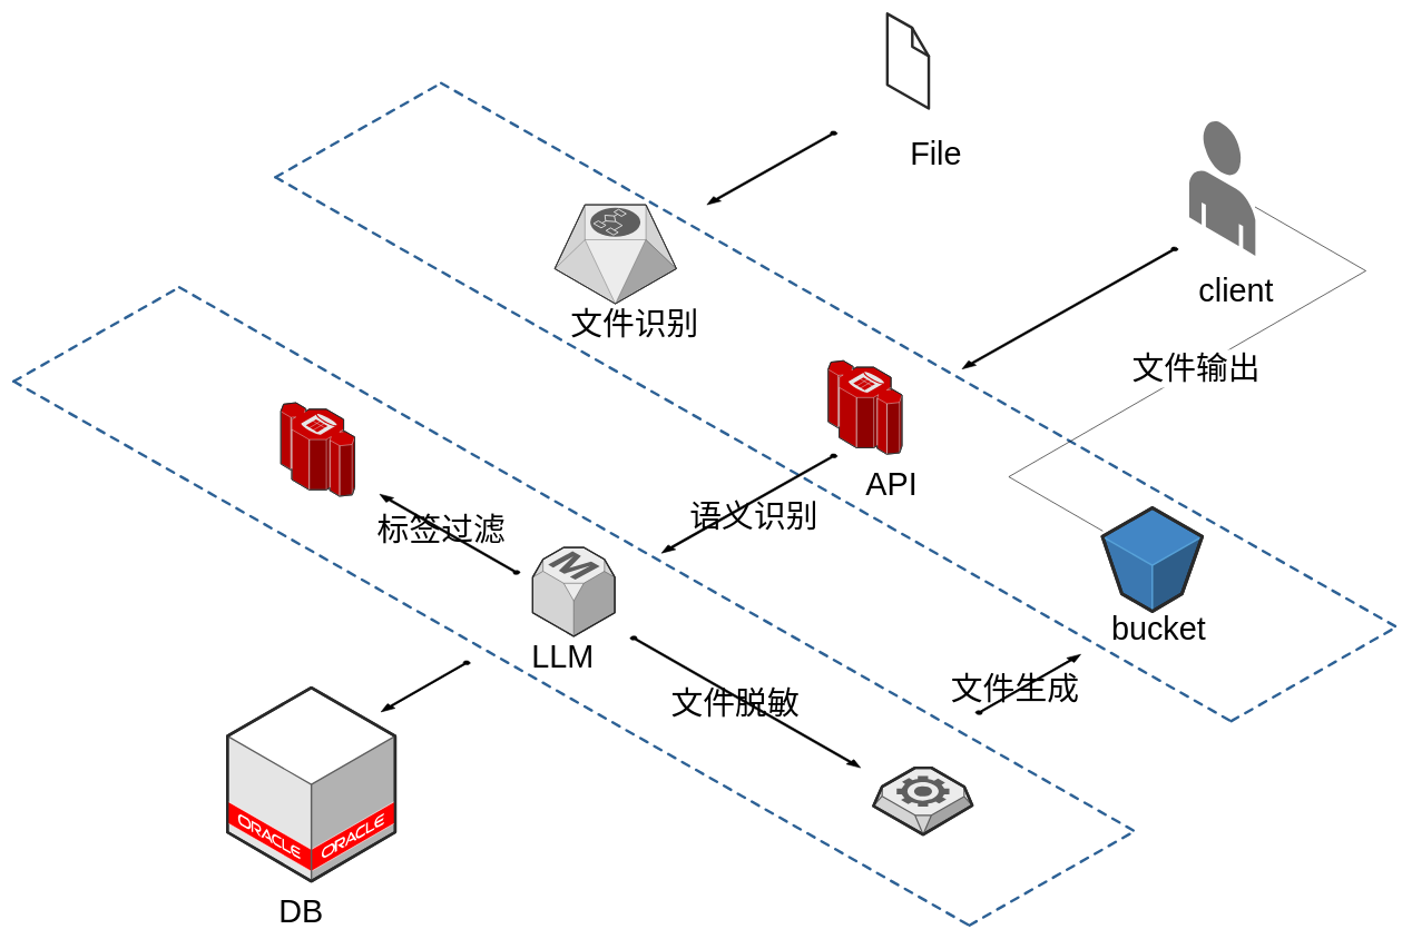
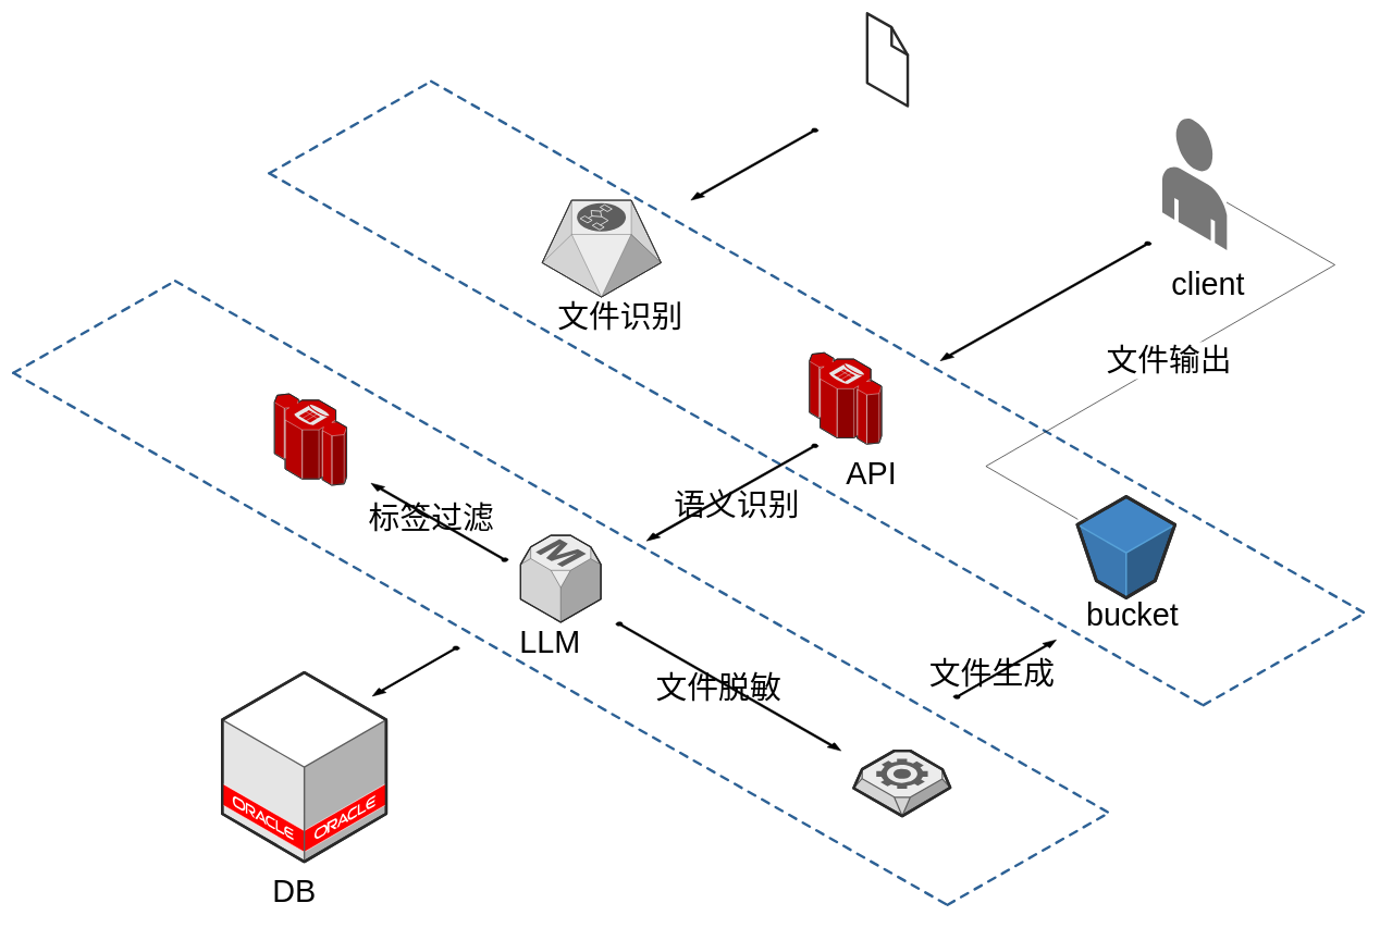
  <mxCell id="0" />
  <mxCell id="1" parent="0" />
  <mxCell id="2" value="" style="verticalLabelPosition=bottom;html=1;verticalAlign=top;strokeWidth=1;dashed=0;shape=mxgraph.aws3d.workflowService;fillColor=#ECECEC;strokeColor=#5E5E5E;aspect=fixed;rounded=1;shadow=0;comic=0;fontSize=12" parent="1" vertex="1"><mxGeometry x="830" y="306.3" width="182.2" height="148.4" as="geometry" /></mxCell>
  <mxCell id="3" value="" style="verticalLabelPosition=bottom;html=1;verticalAlign=top;strokeWidth=1;dashed=0;shape=mxgraph.aws3d.redshift;fillColor=#CC0000;strokeColor=#E6E6E6;aspect=fixed;rounded=1;shadow=0;comic=0;fontSize=12" parent="1" vertex="1"><mxGeometry x="1239.47" y="540" width="110.53" height="140" as="geometry" /></mxCell>
  <mxCell id="4" value="" style="verticalLabelPosition=bottom;html=1;verticalAlign=top;strokeWidth=1;dashed=0;shape=mxgraph.aws3d.arrowSW;fillColor=#000000;aspect=fixed;rounded=1;shadow=0;comic=0;fontFamily=Verdana;fontSize=12" parent="1" vertex="1"><mxGeometry x="1058" y="196.3" width="195" height="110" as="geometry" /></mxCell>
  <mxCell id="5" value="" style="verticalLabelPosition=bottom;html=1;verticalAlign=top;strokeWidth=1;dashed=0;shape=mxgraph.aws3d.rdsMaster;fillColor=#ECECEC;strokeColor=#5E5E5E;aspect=fixed;rounded=1;shadow=0;comic=0;fontFamily=Verdana;fontSize=12" parent="1" vertex="1"><mxGeometry x="797" y="820" width="123" height="133" as="geometry" /></mxCell>
  <mxCell id="6" value="" style="verticalLabelPosition=bottom;html=1;verticalAlign=top;strokeWidth=1;dashed=0;shape=mxgraph.aws3d.dashedArrowlessEdge;aspect=fixed;rounded=1;shadow=0;comic=0;fontFamily=Verdana;fontSize=12" parent="1" vertex="1"><mxGeometry x="660" y="124" width="1432" height="816" as="geometry" /></mxCell>
  <mxCell id="7" value="" style="verticalLabelPosition=bottom;html=1;verticalAlign=top;strokeWidth=1;dashed=0;shape=mxgraph.aws3d.dashedArrowlessEdge;aspect=fixed;rounded=1;shadow=0;comic=0;fontFamily=Verdana;fontSize=12" parent="1" vertex="1"><mxGeometry x="412" y="265" width="1432" height="816" as="geometry" /></mxCell>
  <mxCell id="8" value="" style="verticalLabelPosition=bottom;html=1;verticalAlign=top;strokeWidth=1;dashed=0;shape=mxgraph.aws3d.dashedArrowlessEdge;fillColor=#000000;aspect=fixed;rounded=1;shadow=0;comic=0;fontFamily=Verdana;fontSize=12;fontColor=#000000;flipV=1;" parent="1" vertex="1"><mxGeometry x="412" y="124" width="248" height="141" as="geometry" /></mxCell>
  <mxCell id="9" value="" style="verticalLabelPosition=bottom;html=1;verticalAlign=top;strokeWidth=1;dashed=0;shape=mxgraph.aws3d.dashedArrowlessEdge;aspect=fixed;rounded=1;shadow=0;comic=0;fontFamily=Verdana;fontSize=12;flipV=1;" parent="1" vertex="1"><mxGeometry x="1843" y="940" width="245.49" height="140" as="geometry" /></mxCell>
  <mxCell id="10" value="" style="verticalLabelPosition=bottom;html=1;verticalAlign=top;strokeWidth=1;align=center;outlineConnect=0;dashed=0;outlineConnect=0;shape=mxgraph.aws3d.file;aspect=fixed;strokeColor=#292929;" vertex="1" parent="1"><mxGeometry x="1328" y="20" width="62" height="142.12" as="geometry" /></mxCell>
- <mxCell id="11" value="&lt;span style=&quot;font-size: 48px;&quot;&gt;File&lt;/span&gt;" style="text;strokeColor=none;align=center;fillColor=none;html=1;verticalAlign=middle;whiteSpace=wrap;rounded=0;" vertex="1" parent="1"><mxGeometry x="1305.5" y="215" width="190" height="30" as="geometry" /></mxCell>
  <mxCell id="12" value="" style="verticalLabelPosition=bottom;html=1;verticalAlign=top;strokeWidth=1;dashed=0;shape=mxgraph.aws3d.arrowSW;fillColor=#000000;aspect=fixed;rounded=1;shadow=0;comic=0;fontFamily=Verdana;fontSize=12" vertex="1" parent="1"><mxGeometry x="1440" y="370" width="323.26" height="182.36" as="geometry" /></mxCell>
  <mxCell id="13" value="&lt;font style=&quot;font-size: 48px;&quot;&gt;client&lt;/font&gt;" style="text;html=1;align=center;verticalAlign=middle;resizable=0;points=[];autosize=1;strokeColor=none;fillColor=none;" vertex="1" parent="1"><mxGeometry x="1780" y="400" width="140" height="70" as="geometry" /></mxCell>
  <mxCell id="14" value="" style="verticalLabelPosition=bottom;html=1;verticalAlign=top;strokeWidth=1;align=center;outlineConnect=0;dashed=0;outlineConnect=0;shape=mxgraph.aws3d.end_user;strokeColor=none;fillColor=#777777;aspect=fixed;" vertex="1" parent="1"><mxGeometry x="1780" y="179.77" width="99" height="202.97" as="geometry" /></mxCell>
  <mxCell id="15" value="" style="verticalLabelPosition=bottom;html=1;verticalAlign=top;strokeWidth=1;align=center;outlineConnect=0;dashed=0;outlineConnect=0;shape=mxgraph.aws3d.s3Bucket;fillColor=#4286c5;strokeColor=#57A2D8;aspect=fixed;fontFamily=Helvetica;fontSize=12;fontColor=default;autosize=1;resizable=1;movable=1;rotatable=1;deletable=1;editable=1;locked=0;connectable=1;" vertex="1" parent="1"><mxGeometry x="1650" y="760.5" width="149.41" height="155" as="geometry" /></mxCell>
  <mxCell id="16" style="edgeStyle=orthogonalEdgeStyle;rounded=0;orthogonalLoop=1;jettySize=auto;html=1;exitX=0.5;exitY=1;exitDx=0;exitDy=0;fontFamily=Helvetica;fontSize=12;fontColor=default;autosize=1;resizable=0;" edge="1" parent="1"><mxGeometry relative="1" as="geometry"><mxPoint x="1040.62" y="513.83" as="sourcePoint" /><mxPoint x="1040.62" y="513.83" as="targetPoint" /></mxGeometry></mxCell>
  <mxCell id="17" value="&lt;span style=&quot;font-size: 48px;&quot;&gt;API&lt;/span&gt;" style="text;strokeColor=none;align=center;fillColor=none;html=1;verticalAlign=middle;whiteSpace=wrap;rounded=0;" vertex="1" parent="1"><mxGeometry x="1260" y="700" width="149" height="50" as="geometry" /></mxCell>
  <mxCell id="18" value="&lt;span style=&quot;font-size: 48px;&quot;&gt;文件识别&lt;/span&gt;" style="text;strokeColor=none;align=center;fillColor=none;html=1;verticalAlign=middle;whiteSpace=wrap;rounded=0;" vertex="1" parent="1"><mxGeometry x="830" y="480" width="240" height="10" as="geometry" /></mxCell>
  <mxCell id="19" value="" style="verticalLabelPosition=bottom;html=1;verticalAlign=top;strokeWidth=1;dashed=0;shape=mxgraph.aws3d.arrowSW;fillColor=#000000;aspect=fixed;rounded=1;shadow=0;comic=0;fontFamily=Verdana;fontSize=12" vertex="1" parent="1"><mxGeometry x="990" y="680" width="263" height="148.37" as="geometry" /></mxCell>
  <mxCell id="20" value="" style="verticalLabelPosition=bottom;html=1;verticalAlign=top;strokeWidth=1;dashed=0;shape=mxgraph.aws3d.redshift;fillColor=#CC0000;strokeColor=#E6E6E6;aspect=fixed;rounded=1;shadow=0;comic=0;fontSize=12" vertex="1" parent="1"><mxGeometry x="420" y="603" width="110.53" height="140" as="geometry" /></mxCell>
  <mxCell id="21" value="&lt;span style=&quot;font-size: 48px;&quot;&gt;语义识别&lt;/span&gt;" style="text;strokeColor=none;align=center;fillColor=none;html=1;verticalAlign=middle;whiteSpace=wrap;rounded=0;" vertex="1" parent="1"><mxGeometry x="1023.5" y="743" width="209" height="60" as="geometry" /></mxCell>
  <mxCell id="22" value="" style="verticalLabelPosition=bottom;html=1;verticalAlign=top;strokeWidth=1;dashed=0;shape=mxgraph.aws3d.dashedArrowlessEdge;aspect=fixed;rounded=1;shadow=0;comic=0;fontFamily=Verdana;fontSize=12" vertex="1" parent="1"><mxGeometry x="268" y="430" width="1432" height="816" as="geometry" /></mxCell>
  <mxCell id="23" value="" style="verticalLabelPosition=bottom;html=1;verticalAlign=top;strokeWidth=1;dashed=0;shape=mxgraph.aws3d.dashedArrowlessEdge;aspect=fixed;rounded=1;shadow=0;comic=0;fontFamily=Verdana;fontSize=12" vertex="1" parent="1"><mxGeometry x="20" y="571" width="1432" height="816" as="geometry" /></mxCell>
  <mxCell id="24" value="" style="verticalLabelPosition=bottom;html=1;verticalAlign=top;strokeWidth=1;dashed=0;shape=mxgraph.aws3d.dashedArrowlessEdge;fillColor=#000000;aspect=fixed;rounded=1;shadow=0;comic=0;fontFamily=Verdana;fontSize=12;fontColor=#000000;flipV=1;" vertex="1" parent="1"><mxGeometry x="20" y="430" width="248" height="141" as="geometry" /></mxCell>
  <mxCell id="25" value="" style="verticalLabelPosition=bottom;html=1;verticalAlign=top;strokeWidth=1;dashed=0;shape=mxgraph.aws3d.dashedArrowlessEdge;aspect=fixed;rounded=1;shadow=0;comic=0;fontFamily=Verdana;fontSize=12;flipV=1;" vertex="1" parent="1"><mxGeometry x="1451" y="1246" width="245.49" height="140" as="geometry" /></mxCell>
  <mxCell id="26" style="edgeStyle=orthogonalEdgeStyle;rounded=0;orthogonalLoop=1;jettySize=auto;html=1;exitX=0.5;exitY=1;exitDx=0;exitDy=0;fontFamily=Helvetica;fontSize=12;fontColor=default;autosize=1;resizable=0;" edge="1" parent="1"><mxGeometry relative="1" as="geometry"><mxPoint x="648.62" y="819.83" as="sourcePoint" /><mxPoint x="648.62" y="819.83" as="targetPoint" /></mxGeometry></mxCell>
  <mxCell id="27" value="" style="verticalLabelPosition=bottom;html=1;verticalAlign=top;strokeWidth=1;align=center;outlineConnect=0;dashed=0;outlineConnect=0;shape=mxgraph.aws3d.arrowNW;fillColor=#000000;aspect=fixed;fontFamily=Helvetica;fontSize=12;fontColor=default;autosize=1;resizable=1;movable=1;rotatable=1;deletable=1;editable=1;locked=0;connectable=1;" vertex="1" parent="1"><mxGeometry x="568" y="740" width="210.01" height="120" as="geometry" /></mxCell>
  <mxCell id="28" value="" style="verticalLabelPosition=bottom;html=1;verticalAlign=top;strokeWidth=1;align=center;outlineConnect=0;dashed=0;outlineConnect=0;shape=mxgraph.aws3d.arrowSE;fillColor=#000000;aspect=fixed;fontFamily=Helvetica;fontSize=12;fontColor=default;autosize=1;resizable=1;movable=1;rotatable=1;deletable=1;editable=1;locked=0;connectable=1;" vertex="1" parent="1"><mxGeometry x="943" y="953" width="344.76" height="197" as="geometry" /></mxCell>
  <mxCell id="29" value="" style="verticalLabelPosition=bottom;html=1;verticalAlign=top;strokeWidth=1;align=center;outlineConnect=0;dashed=0;outlineConnect=0;shape=mxgraph.aws3d.worker;fillColor=#ECECEC;strokeColor=#5E5E5E;aspect=fixed;fontFamily=Helvetica;fontSize=12;fontColor=default;autosize=1;resizable=1;movable=1;rotatable=1;deletable=1;editable=1;locked=0;connectable=1;" vertex="1" parent="1"><mxGeometry x="1307.2" y="1150" width="148.01" height="100" as="geometry" /></mxCell>
  <mxCell id="30" value="&lt;font style=&quot;font-size: 48px;&quot;&gt;文件脱敏&lt;/font&gt;" style="text;html=1;align=center;verticalAlign=middle;resizable=0;points=[];autosize=1;strokeColor=none;fillColor=none;fontFamily=Helvetica;fontSize=12;fontColor=default;" vertex="1" parent="1"><mxGeometry x="990" y="1018" width="220" height="70" as="geometry" /></mxCell>
  <mxCell id="31" value="" style="verticalLabelPosition=bottom;html=1;verticalAlign=top;strokeWidth=1;align=center;outlineConnect=0;dashed=0;outlineConnect=0;shape=mxgraph.aws3d.oracleDataCenter;fillColor=#ffffff;strokeColor=#5E5E5E;aspect=fixed;fontFamily=Helvetica;fontSize=12;fontColor=default;autosize=1;resizable=1;movable=1;rotatable=1;deletable=1;editable=1;locked=0;connectable=1;" vertex="1" parent="1"><mxGeometry x="340" y="1030" width="251.21" height="290" as="geometry" /></mxCell>
  <mxCell id="32" value="&lt;font style=&quot;font-size: 48px;&quot;&gt;DB&lt;/font&gt;" style="text;html=1;align=center;verticalAlign=middle;resizable=0;points=[];autosize=1;strokeColor=none;fillColor=none;fontFamily=Helvetica;fontSize=12;fontColor=default;" vertex="1" parent="1"><mxGeometry x="405" y="1330" width="90" height="70" as="geometry" /></mxCell>
  <mxCell id="33" value="" style="verticalLabelPosition=bottom;html=1;verticalAlign=top;strokeWidth=1;align=center;outlineConnect=0;dashed=0;outlineConnect=0;shape=mxgraph.aws3d.arrowSW;fillColor=#000000;aspect=fixed;fontFamily=Helvetica;fontSize=12;fontColor=default;autosize=1;resizable=1;movable=1;rotatable=1;deletable=1;editable=1;locked=0;connectable=1;" vertex="1" parent="1"><mxGeometry x="570" y="990" width="133.5" height="76.28" as="geometry" /></mxCell>
  <mxCell id="34" value="&lt;font style=&quot;font-size: 48px;&quot;&gt;LLM&lt;/font&gt;" style="text;html=1;align=center;verticalAlign=middle;resizable=0;points=[];autosize=1;strokeColor=none;fillColor=none;fontFamily=Helvetica;fontSize=12;fontColor=default;" vertex="1" parent="1"><mxGeometry x="782" y="948" width="120" height="70" as="geometry" /></mxCell>
  <mxCell id="35" value="&lt;span style=&quot;font-size: 48px;&quot;&gt;标签过滤&lt;/span&gt;" style="text;html=1;align=center;verticalAlign=middle;resizable=0;points=[];autosize=1;strokeColor=none;fillColor=none;fontFamily=Helvetica;fontSize=12;fontColor=default;" vertex="1" parent="1"><mxGeometry x="550" y="758.37" width="220" height="70" as="geometry" /></mxCell>
  <mxCell id="36" value="" style="verticalLabelPosition=bottom;html=1;verticalAlign=top;strokeWidth=1;align=center;outlineConnect=0;dashed=0;outlineConnect=0;shape=mxgraph.aws3d.arrowNE;fillColor=#000000;aspect=fixed;fontFamily=Helvetica;fontSize=12;fontColor=default;autosize=1;resizable=1;movable=1;rotatable=1;deletable=1;editable=1;locked=0;connectable=1;" vertex="1" parent="1"><mxGeometry x="1460" y="980" width="157.5" height="90" as="geometry" /></mxCell>
  <mxCell id="37" value="&lt;font style=&quot;font-size: 48px;&quot;&gt;文件生成&lt;/font&gt;" style="text;html=1;align=center;verticalAlign=middle;resizable=0;points=[];autosize=1;strokeColor=none;fillColor=none;fontFamily=Helvetica;fontSize=12;fontColor=default;" vertex="1" parent="1"><mxGeometry x="1409" y="996.28" width="220" height="70" as="geometry" /></mxCell>
  <mxCell id="38" value="&lt;span style=&quot;font-size: 48px;&quot;&gt;bucket&lt;/span&gt;" style="text;strokeColor=none;align=center;fillColor=none;html=1;verticalAlign=middle;whiteSpace=wrap;rounded=0;" vertex="1" parent="1"><mxGeometry x="1660" y="915.5" width="149" height="50" as="geometry" /></mxCell>
  <mxCell id="39" value="&lt;span style=&quot;font-size: 48px;&quot;&gt;文件输出&lt;/span&gt;" style="edgeStyle=isometricEdgeStyle;endArrow=none;html=1;elbow=vertical;rounded=0;fontFamily=Helvetica;fontSize=12;fontColor=default;autosize=1;resizable=0;" edge="1" parent="1" source="15" target="14"><mxGeometry width="50" height="100" relative="1" as="geometry"><mxPoint x="1710" y="670" as="sourcePoint" /><mxPoint x="1760" y="570" as="targetPoint" /></mxGeometry></mxCell>
